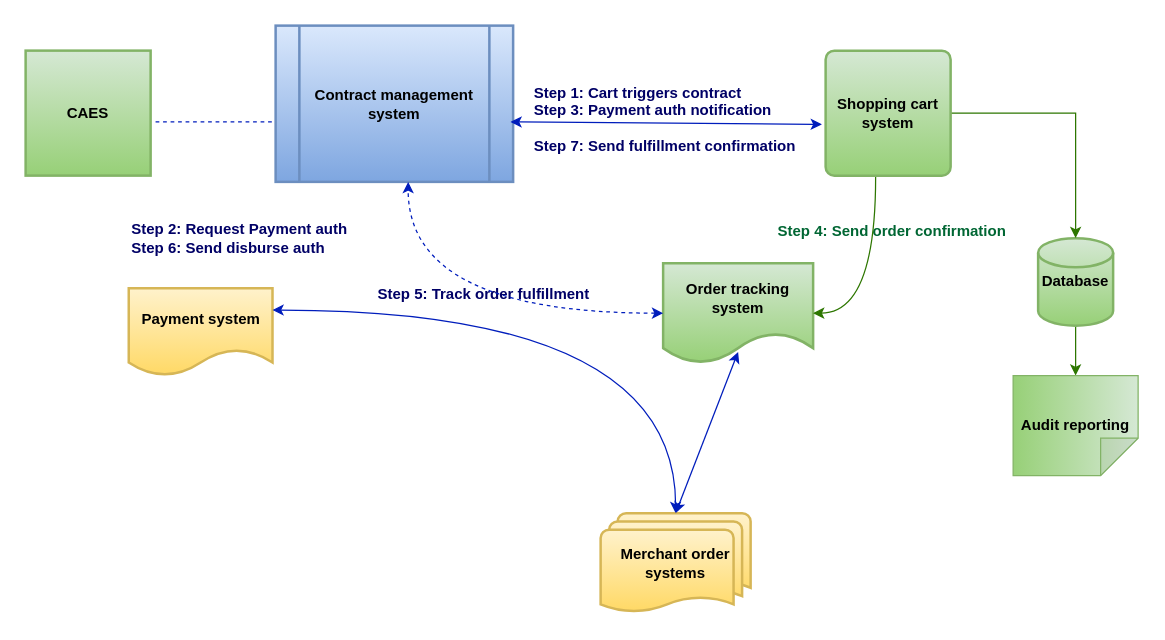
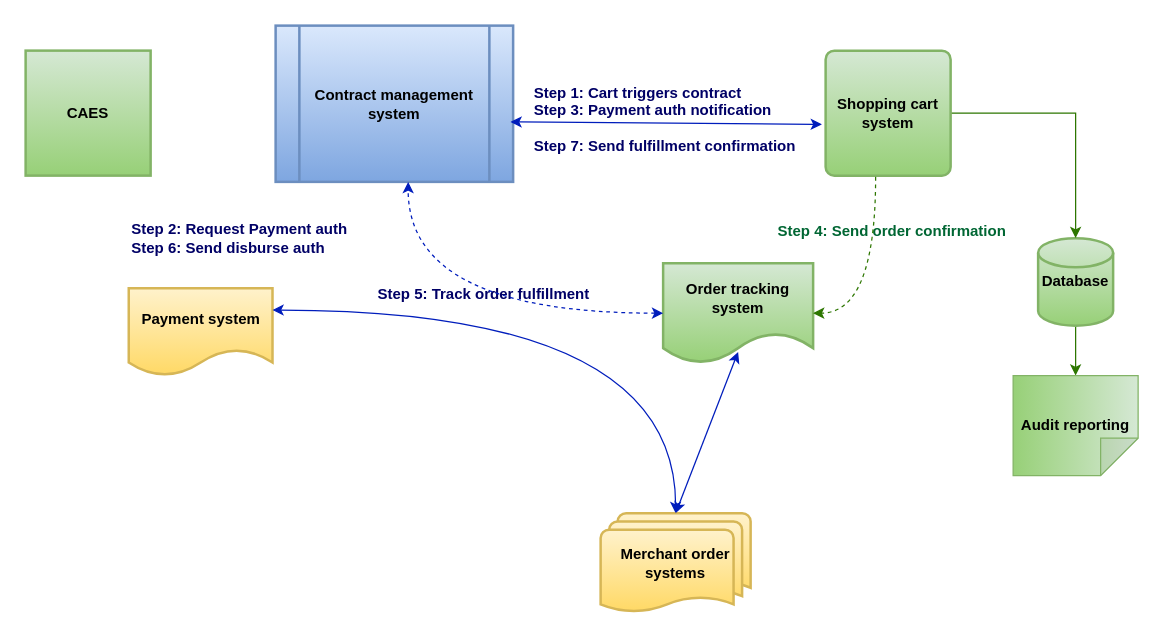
  <mxCell id="0" />
  <mxCell id="1" parent="0" />
  <mxCell id="2" value="Contract management system" style="shape=process;whiteSpace=wrap;html=1;backgroundOutline=1;strokeWidth=2;fillColor=#dae8fc;gradientColor=#7ea6e0;strokeColor=#6c8ebf;fontStyle=1" parent="1" vertex="1"><mxGeometry x="220" y="20" width="190" height="125" as="geometry" /></mxCell>
  <mxCell id="3" value="Payment system" style="shape=document;whiteSpace=wrap;html=1;boundedLbl=1;strokeWidth=2;fillColor=#fff2cc;gradientColor=#ffd966;strokeColor=#d6b656;fontStyle=1" parent="1" vertex="1"><mxGeometry x="102.5" y="230" width="115" height="70" as="geometry" /></mxCell>
  <mxCell id="4" value="" style="edgeStyle=orthogonalEdgeStyle;rounded=0;orthogonalLoop=1;jettySize=auto;html=1;fillColor=#60a917;strokeColor=#2D7600;" edge="1" parent="1" source="5" target="19"><mxGeometry relative="1" as="geometry" /></mxCell>
  <mxCell id="5" value="Database" style="strokeWidth=2;html=1;shape=mxgraph.flowchart.database;whiteSpace=wrap;fillColor=#d5e8d4;strokeColor=#82b366;gradientColor=#97d077;fontStyle=1" parent="1" vertex="1"><mxGeometry x="830" y="190" width="60" height="70" as="geometry" /></mxCell>
  <mxCell id="6" value="" style="edgeStyle=orthogonalEdgeStyle;rounded=0;orthogonalLoop=1;jettySize=auto;html=1;fillColor=#60a917;strokeColor=#2D7600;" edge="1" parent="1" source="7" target="5"><mxGeometry relative="1" as="geometry" /></mxCell>
  <mxCell id="7" value="Shopping cart system" style="rounded=1;whiteSpace=wrap;html=1;absoluteArcSize=1;arcSize=14;strokeWidth=2;fillColor=#d5e8d4;strokeColor=#82b366;gradientColor=#97d077;fontStyle=1" parent="1" vertex="1"><mxGeometry x="660" y="40" width="100" height="100" as="geometry" /></mxCell>
  <mxCell id="8" value="Step 1: Cart triggers contract&lt;br&gt;Step 3: Payment auth notification&lt;br&gt;&lt;br&gt;Step 7: Send fulfillment confirmation" style="text;html=1;align=left;verticalAlign=middle;resizable=0;points=[];autosize=1;strokeColor=none;fillColor=none;fontStyle=1;fontColor=#000066;" parent="1" vertex="1"><mxGeometry x="425" y="60" width="230" height="70" as="geometry" /></mxCell>
  <mxCell id="9" value="Order tracking system" style="shape=document;whiteSpace=wrap;html=1;boundedLbl=1;strokeWidth=2;fillColor=#d5e8d4;strokeColor=#82b366;gradientColor=#97d077;fontStyle=1" parent="1" vertex="1"><mxGeometry x="530" y="210" width="120" height="80" as="geometry" /></mxCell>
  <mxCell id="10" value="Step 2: Request Payment auth&lt;br&gt;Step 6: Send disburse auth" style="text;html=1;align=left;verticalAlign=middle;resizable=0;points=[];autosize=1;strokeColor=none;fillColor=none;fontStyle=1;fontColor=#000066;" parent="1" vertex="1"><mxGeometry x="102.5" y="170" width="200" height="40" as="geometry" /></mxCell>
  <mxCell id="11" value="" style="endArrow=classic;startArrow=classic;html=1;rounded=0;edgeStyle=orthogonalEdgeStyle;elbow=vertical;curved=1;exitX=1;exitY=0.25;exitDx=0;exitDy=0;fillColor=#0050ef;strokeColor=#001DBC;" parent="1" source="3" target="16" edge="1"><mxGeometry width="50" height="50" relative="1" as="geometry"><mxPoint x="150" y="230" as="sourcePoint" /><mxPoint x="200" y="180" as="targetPoint" /></mxGeometry></mxCell>
  <mxCell id="12" value="Step 4: Send order confirmation" style="text;html=1;align=left;verticalAlign=middle;resizable=0;points=[];autosize=1;strokeColor=none;fillColor=none;rotation=0;fontStyle=1;fontColor=#006633;" parent="1" vertex="1"><mxGeometry x="620" y="170" width="210" height="30" as="geometry" /></mxCell>
  <mxCell id="13" value="Step 5: Track order fulfillment" style="text;html=1;align=left;verticalAlign=middle;resizable=0;points=[];autosize=1;strokeColor=none;fillColor=none;fontStyle=1;fontColor=#000066;" parent="1" vertex="1"><mxGeometry x="300" y="220" width="190" height="30" as="geometry" /></mxCell>
  <mxCell id="14" value="" style="endArrow=classic;startArrow=classic;html=1;rounded=0;entryX=0.558;entryY=1;entryDx=0;entryDy=0;entryPerimeter=0;exitX=0;exitY=0.5;exitDx=0;exitDy=0;edgeStyle=orthogonalEdgeStyle;curved=1;fillColor=#0050ef;strokeColor=#001DBC;dashed=1;" parent="1" source="9" target="2" edge="1"><mxGeometry width="50" height="50" relative="1" as="geometry"><mxPoint x="320" y="270" as="sourcePoint" /><mxPoint x="370" y="220" as="targetPoint" /></mxGeometry></mxCell>
- <mxCell id="15" value="" style="endArrow=classic;html=1;rounded=0;entryX=1;entryY=0.5;entryDx=0;entryDy=0;exitX=0.4;exitY=1.01;exitDx=0;exitDy=0;exitPerimeter=0;edgeStyle=orthogonalEdgeStyle;curved=1;fillColor=#60a917;strokeColor=#2D7600;" parent="1" source="7" target="9" edge="1"><mxGeometry width="50" height="50" relative="1" as="geometry"><mxPoint x="685" y="270" as="sourcePoint" /><mxPoint x="660" y="230" as="targetPoint" /></mxGeometry></mxCell>
+ <mxCell id="15" value="" style="endArrow=classic;html=1;rounded=0;entryX=1;entryY=0.5;entryDx=0;entryDy=0;exitX=0.4;exitY=1.01;exitDx=0;exitDy=0;exitPerimeter=0;edgeStyle=orthogonalEdgeStyle;curved=1;fillColor=#60a917;strokeColor=#2D7600;dashed=1;" parent="1" source="7" target="9" edge="1"><mxGeometry width="50" height="50" relative="1" as="geometry"><mxPoint x="685" y="270" as="sourcePoint" /><mxPoint x="660" y="230" as="targetPoint" /></mxGeometry></mxCell>
  <mxCell id="16" value="Merchant order systems" style="strokeWidth=2;html=1;shape=mxgraph.flowchart.multi-document;whiteSpace=wrap;fillColor=#fff2cc;gradientColor=#ffd966;strokeColor=#d6b656;fontStyle=1" parent="1" vertex="1"><mxGeometry x="480" y="410" width="120" height="80" as="geometry" /></mxCell>
  <mxCell id="17" value="" style="endArrow=classic;startArrow=classic;html=1;rounded=0;exitX=0.989;exitY=0.616;exitDx=0;exitDy=0;exitPerimeter=0;entryX=-0.03;entryY=0.59;entryDx=0;entryDy=0;entryPerimeter=0;fillColor=#0050ef;strokeColor=#001DBC;" parent="1" source="2" target="7" edge="1"><mxGeometry width="50" height="50" relative="1" as="geometry"><mxPoint x="610" y="145" as="sourcePoint" /><mxPoint x="660" y="95" as="targetPoint" /></mxGeometry></mxCell>
  <mxCell id="18" value="" style="endArrow=classic;startArrow=classic;html=1;rounded=0;entryX=0.5;entryY=0.888;entryDx=0;entryDy=0;entryPerimeter=0;exitX=0.5;exitY=0;exitDx=0;exitDy=0;exitPerimeter=0;fillColor=#0050ef;strokeColor=#001DBC;" parent="1" source="16" target="9" edge="1"><mxGeometry width="50" height="50" relative="1" as="geometry"><mxPoint x="540" y="400" as="sourcePoint" /><mxPoint x="540" y="350" as="targetPoint" /></mxGeometry></mxCell>
  <mxCell id="19" value="Audit reporting" style="shape=note;whiteSpace=wrap;html=1;backgroundOutline=1;darkOpacity=0.05;direction=south;fillColor=#d5e8d4;strokeColor=#82b366;gradientColor=#97d077;fontStyle=1" vertex="1" parent="1"><mxGeometry x="810" y="300" width="100" height="80" as="geometry" /></mxCell>
  <mxCell id="20" value="CAES" style="whiteSpace=wrap;html=1;absoluteArcSize=1;arcSize=14;strokeWidth=2;fontStyle=1;fillColor=#d5e8d4;gradientColor=#97d077;strokeColor=#82b366;rounded=0;" vertex="1" parent="1"><mxGeometry x="20" y="40" width="100" height="100" as="geometry" /></mxCell>
- <mxCell id="21" value="" style="endArrow=none;dashed=1;html=1;rounded=0;entryX=1.03;entryY=0.57;entryDx=0;entryDy=0;exitX=-0.016;exitY=0.616;exitDx=0;exitDy=0;exitPerimeter=0;entryPerimeter=0;fillColor=#0050ef;strokeColor=#001DBC;" edge="1" parent="1" source="2" target="20"><mxGeometry width="50" height="50" relative="1" as="geometry"><mxPoint x="260" y="150" as="sourcePoint" /><mxPoint x="200" y="100" as="targetPoint" /></mxGeometry></mxCell>
